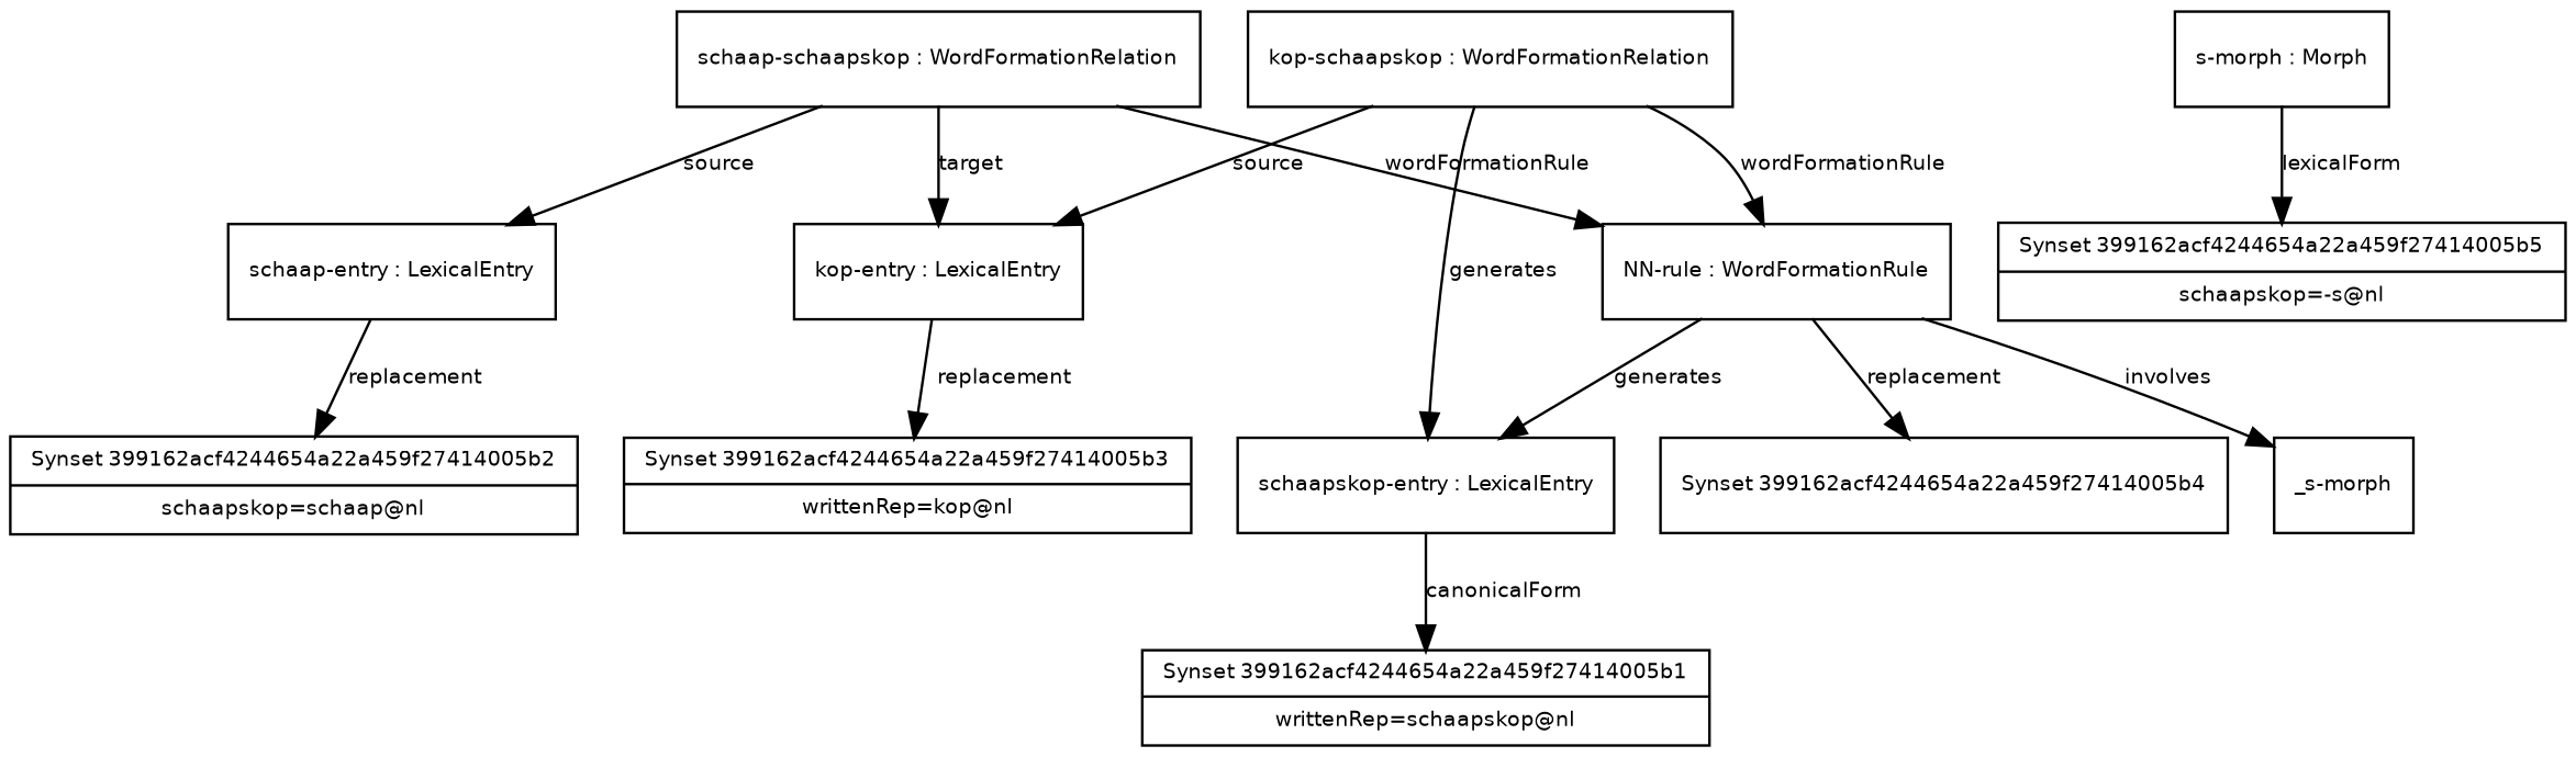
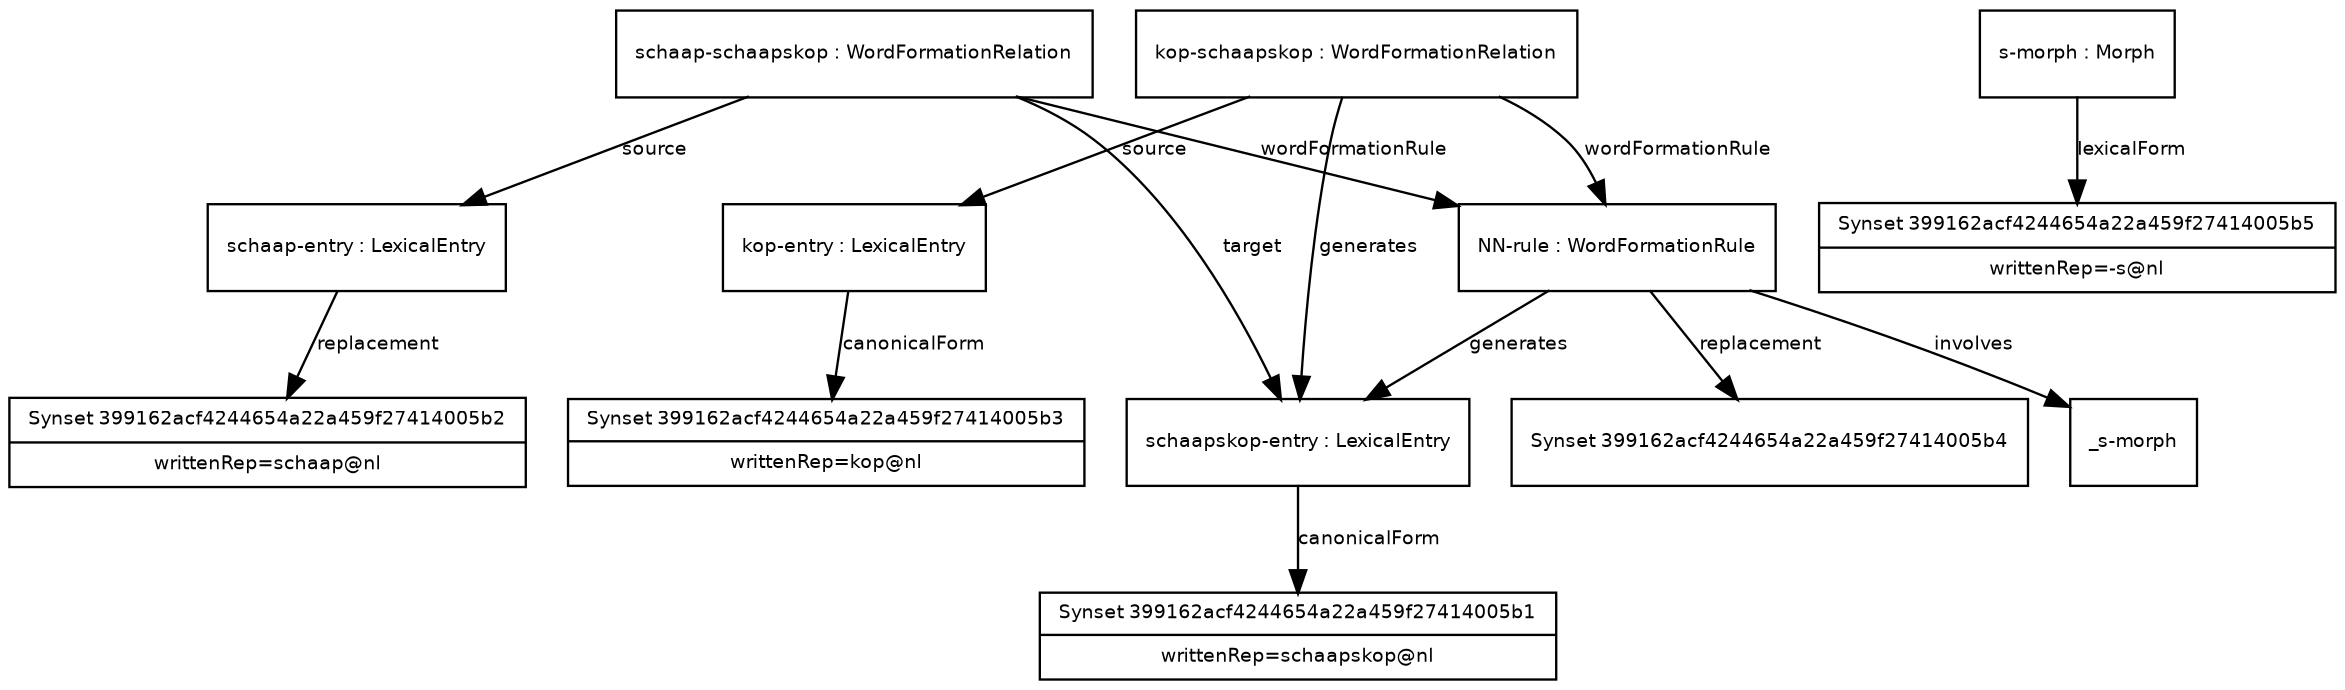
  digraph {
    fontname="Bitstream Vera Sans"
    fontsize=8
    node [fontname="Bitstream Vera Sans" fontsize=8 shape=record]
    edge [fontname="Bitstream Vera Sans" fontsize=8]
    n1 [label="{Synset 399162acf4244654a22a459f27414005b3|writtenRep=kop@nl}"]
    n2 [label="{kop-entry : LexicalEntry}"]
    n3 [label="{kop-schaapskop : WordFormationRelation}"]
    n4 [label="{schaapskop-entry : LexicalEntry}"]
    n5 [label="{NN-rule : WordFormationRule}"]
    n6 [label="{Synset 399162acf4244654a22a459f27414005b1|writtenRep=schaapskop@nl}"]
    n7 [label="{Synset 399162acf4244654a22a459f27414005b4}"]
    n8 [label="{_s-morph}"]
-   n9 [label="{Synset 399162acf4244654a22a459f27414005b5|schaapskop=-s@nl}"]
+   n9 [label="{Synset 399162acf4244654a22a459f27414005b5|writtenRep=-s@nl}"]
    n10 [label="{s-morph : Morph}"]
-   n11 [label="{Synset 399162acf4244654a22a459f27414005b2|schaapskop=schaap@nl}"]
+   n11 [label="{Synset 399162acf4244654a22a459f27414005b2|writtenRep=schaap@nl}"]
    n12 [label="{schaap-entry : LexicalEntry}"]
    n13 [label="{schaap-schaapskop : WordFormationRelation}"]
-   n2 -> n1 [label=replacement]
+   n2 -> n1 [label=canonicalForm]
    n3 -> n2 [label=source]
    n3 -> n4 [label=generates]
    n3 -> n5 [label=wordFormationRule]
    n4 -> n6 [label=canonicalForm]
    n5 -> n4 [label=generates]
    n5 -> n7 [label=replacement]
    n5 -> n8 [label=involves]
    n10 -> n9 [label=lexicalForm]
    n12 -> n11 [label=replacement]
-   n13 -> n2 [label=target]
+   n13 -> n4 [label=target]
    n13 -> n5 [label=wordFormationRule]
    n13 -> n12 [label=source]
  }
